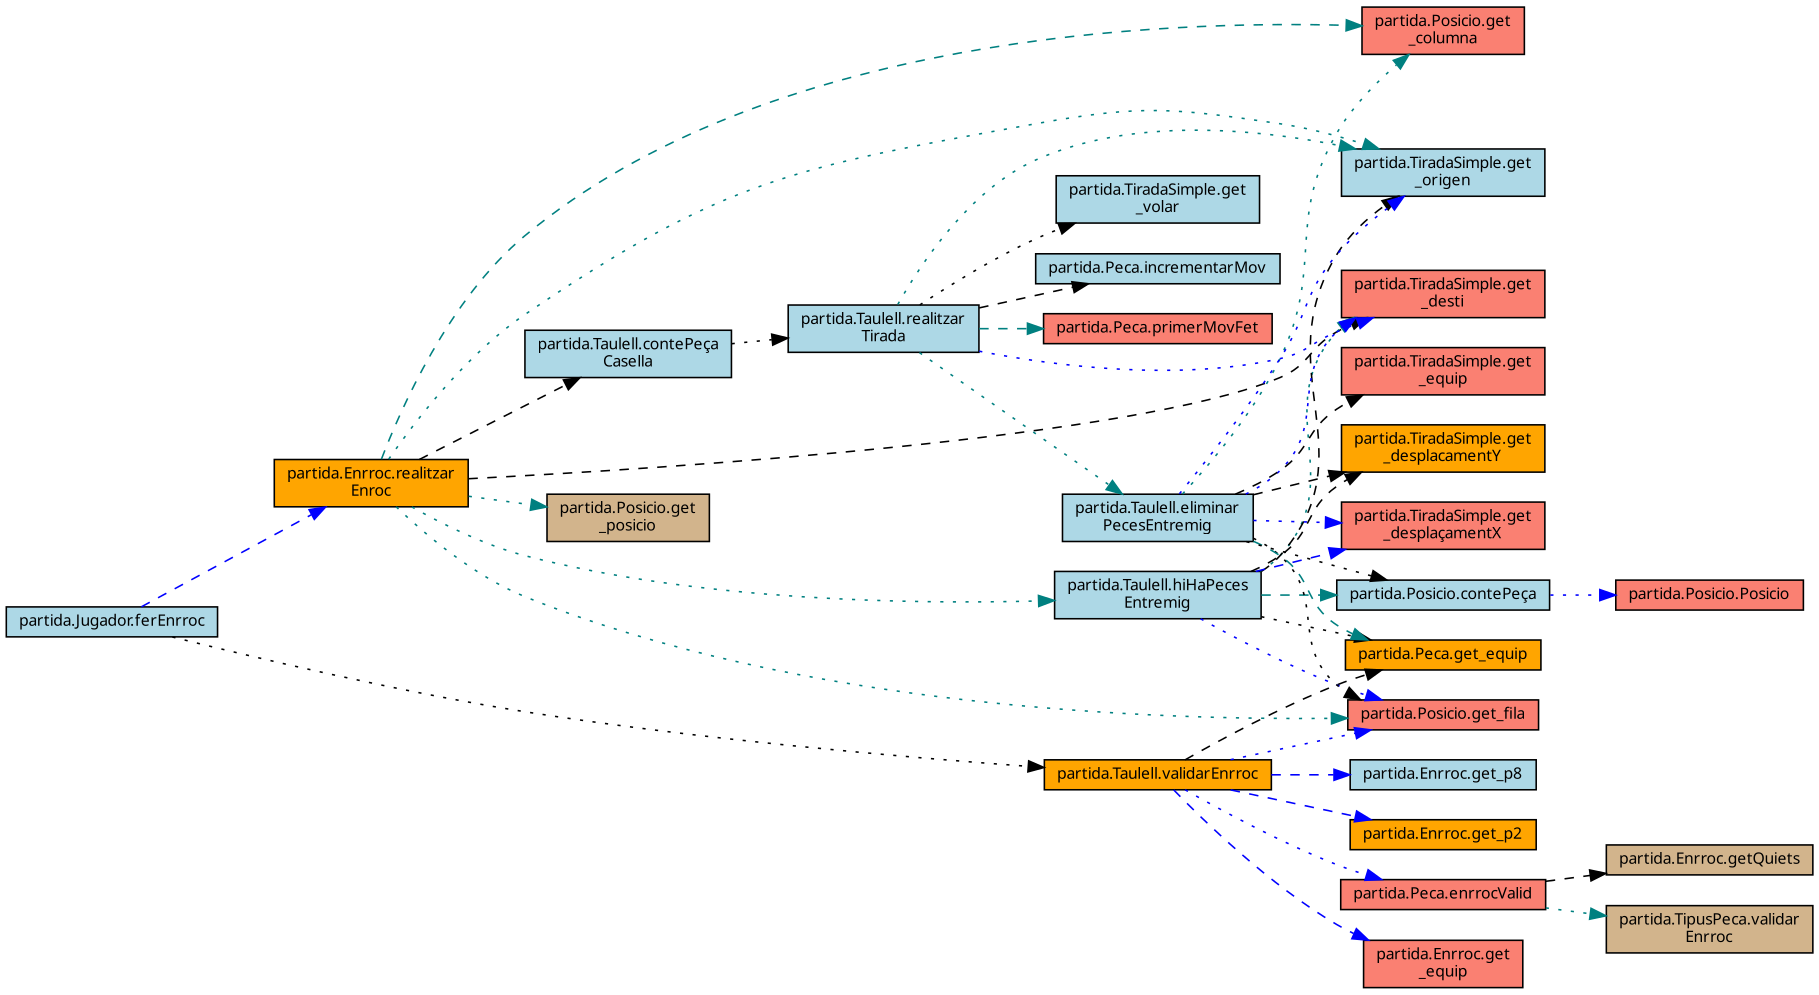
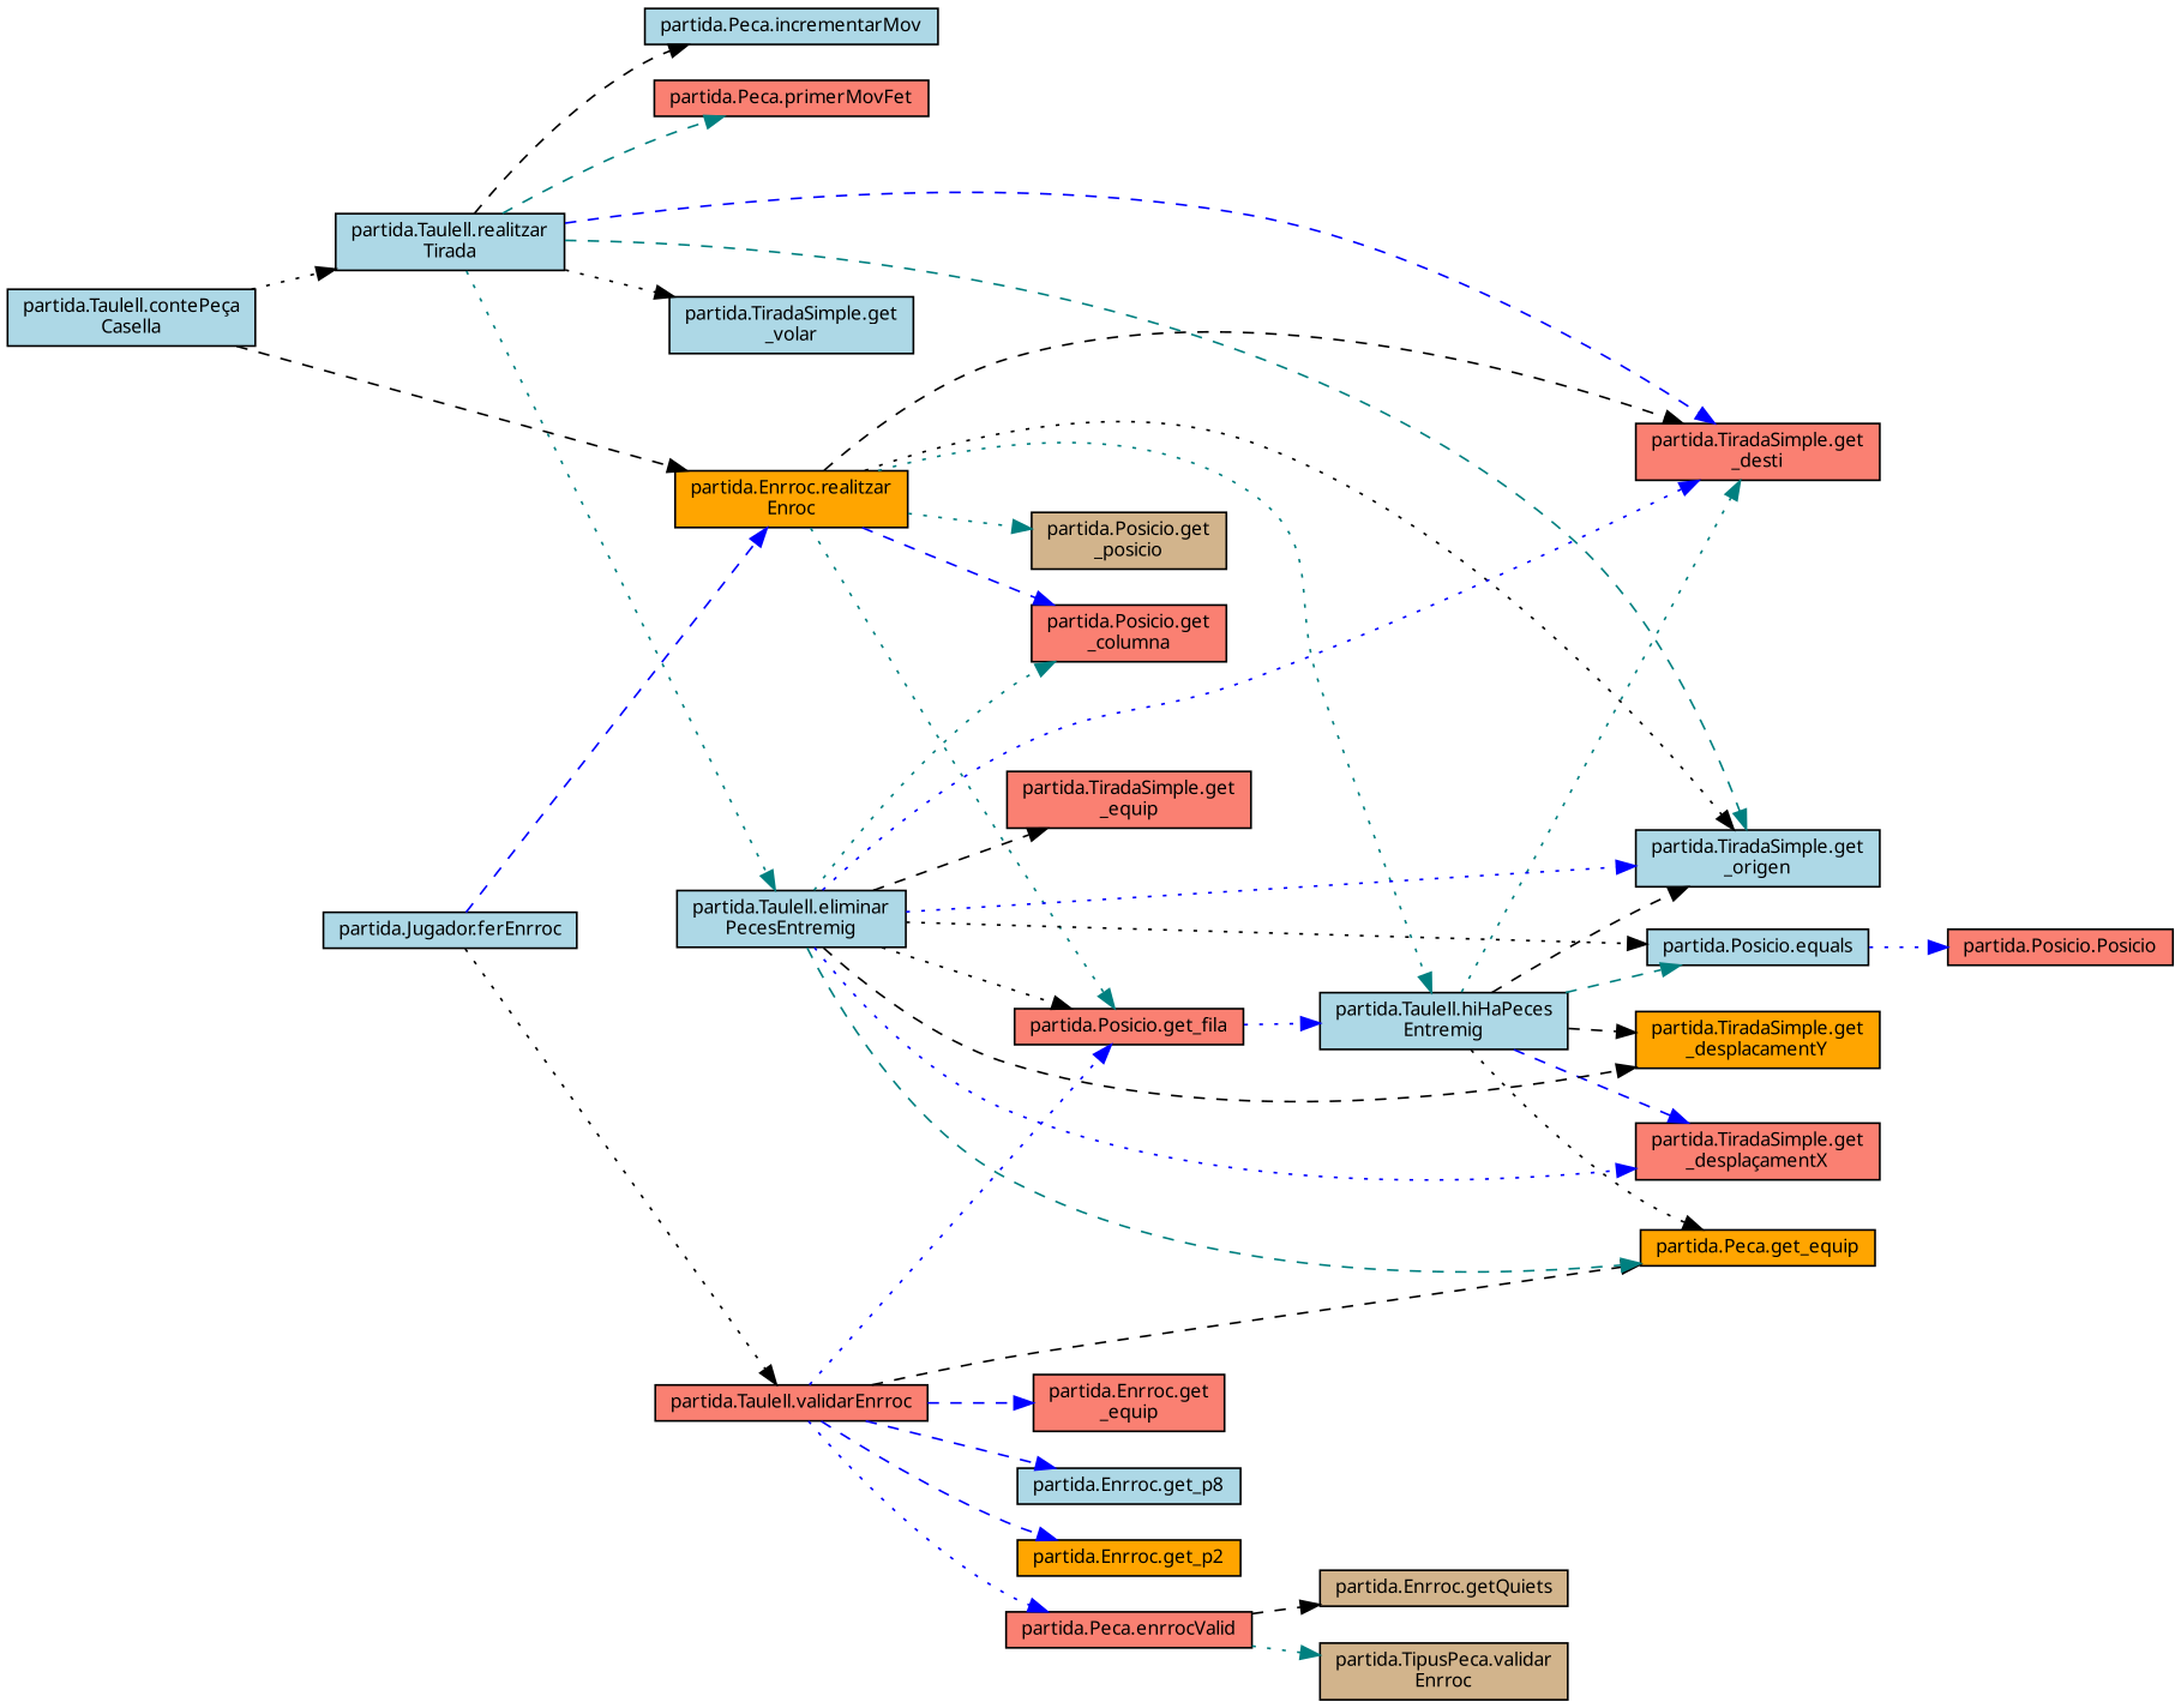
  digraph {
    fontname="Noto Sans"
    rankdir=LR
    node [color=black fillcolor=lightblue fontname="Noto Sans" fontsize=10 shape=record style=filled]
    edge [color=black fontname="Noto Sans" fontsize=10 labelfontname=Helvetica labelfontsize=10 style=dotted]
    n1 [fontcolor=black height=0.2 label="partida.Jugador.ferEnrroc" width=0.4]
    n2 [fillcolor=orange height=0.2 label="partida.Enrroc.realitzar\lEnroc" width=0.4]
-   n3 [fillcolor=orange height=0.2 label="partida.Taulell.validarEnrroc" width=0.4]
+   n3 [fillcolor=salmon height=0.2 label="partida.Taulell.validarEnrroc" width=0.4]
    n4 [height=0.2 label="partida.Taulell.contePeça\lCasella" width=0.4]
    n5 [fillcolor=salmon height=0.2 label="partida.Posicio.get\l_columna" width=0.4]
    n6 [fillcolor=salmon height=0.2 label="partida.TiradaSimple.get\l_desti" width=0.4]
    n7 [fillcolor=salmon height=0.2 label="partida.Posicio.get_fila" width=0.4]
    n8 [height=0.2 label="partida.TiradaSimple.get\l_origen" width=0.4]
    n9 [fillcolor=tan height=0.2 label="partida.Posicio.get\l_posicio" width=0.4]
    n10 [height=0.2 label="partida.Taulell.hiHaPeces\lEntremig" width=0.4]
    n11 [fillcolor=orange height=0.2 label="partida.Peca.get_equip" width=0.4]
    n12 [fillcolor=salmon height=0.2 label="partida.Peca.enrrocValid" width=0.4]
    n13 [fillcolor=salmon height=0.2 label="partida.Enrroc.get\l_equip" width=0.4]
    n14 [height=0.2 label="partida.Enrroc.get_p8" width=0.4]
    n15 [fillcolor=orange height=0.2 label="partida.Enrroc.get_p2" width=0.4]
    n16 [height=0.2 label="partida.Taulell.realitzar\lTirada" width=0.4]
-   n17 [height=0.2 label="partida.Posicio.contePeça" width=0.4]
+   n17 [height=0.2 label="partida.Posicio.equals" width=0.4]
    n18 [fillcolor=orange height=0.2 label="partida.TiradaSimple.get\l_desplacamentY" width=0.4]
    n19 [fillcolor=salmon height=0.2 label="partida.TiradaSimple.get\l_desplaçamentX" width=0.4]
    n20 [height=0.2 label="partida.Taulell.eliminar\lPecesEntremig" width=0.4]
    n21 [height=0.2 label="partida.TiradaSimple.get\l_volar" width=0.4]
    n22 [height=0.2 label="partida.Peca.incrementarMov" width=0.4]
    n23 [fillcolor=salmon height=0.2 label="partida.Peca.primerMovFet" width=0.4]
    n24 [fillcolor=salmon height=0.2 label="partida.Posicio.Posicio" width=0.4]
    n25 [fillcolor=salmon height=0.2 label="partida.TiradaSimple.get\l_equip" width=0.4]
    n26 [fillcolor=tan height=0.2 label="partida.Enrroc.getQuiets" width=0.4]
    n27 [fillcolor=tan height=0.2 label="partida.TipusPeca.validar\lEnrroc" width=0.4]
    n1 -> n2 [color=blue style=dashed]
    n1 -> n3
-   n2 -> n4 [style=dashed]
-   n2 -> n5 [color=teal style=dashed]
+   n4 -> n2 [style=dashed]
+   n2 -> n5 [color=blue style=dashed]
    n2 -> n6 [style=dashed]
    n2 -> n7 [color=teal]
-   n2 -> n8 [color=teal]
+   n2 -> n8
    n2 -> n9 [color=teal]
    n2 -> n10 [color=teal]
    n3 -> n7 [color=blue]
    n3 -> n11 [style=dashed]
    n3 -> n12 [color=blue]
    n3 -> n13 [color=blue style=dashed]
    n3 -> n14 [color=blue style=dashed]
    n3 -> n15 [color=blue style=dashed]
    n4 -> n16
    n10 -> n6 [color=teal]
-   n10 -> n7 [color=blue]
+   n7 -> n10 [color=blue]
    n10 -> n8 [style=dashed]
    n10 -> n11
    n10 -> n17 [color=teal style=dashed]
    n10 -> n18 [style=dashed]
    n10 -> n19 [color=blue style=dashed]
    n12 -> n26 [style=dashed]
    n12 -> n27 [color=teal]
-   n16 -> n6 [color=blue]
-   n16 -> n8 [color=teal]
+   n16 -> n6 [color=blue style=dashed]
+   n16 -> n8 [color=teal style=dashed]
    n16 -> n20 [color=teal]
    n16 -> n21
    n16 -> n22 [style=dashed]
    n16 -> n23 [color=teal style=dashed]
    n17 -> n24 [color=blue]
    n20 -> n5 [color=teal]
    n20 -> n6 [color=blue]
    n20 -> n7
    n20 -> n8 [color=blue]
    n20 -> n11 [color=teal style=dashed]
    n20 -> n17
    n20 -> n18 [style=dashed]
    n20 -> n19 [color=blue]
    n20 -> n25 [style=dashed]
  }
